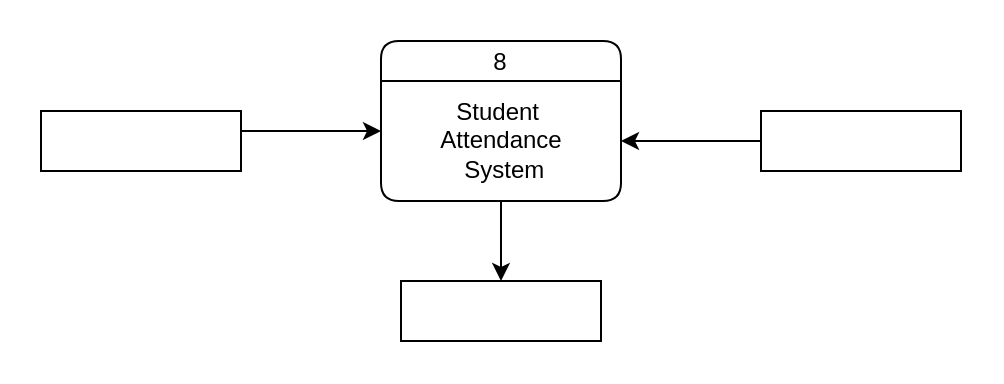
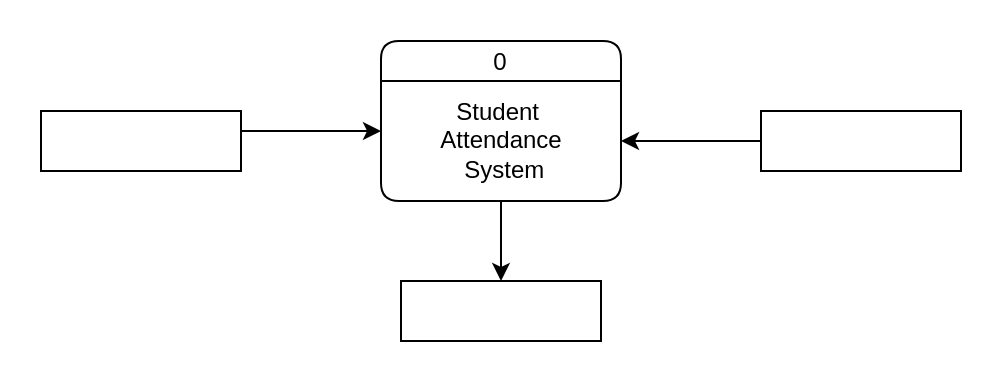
  <mxCell id="0" />
  <mxCell id="1" parent="0" />
  <mxCell id="2" value="" style="edgeStyle=orthogonalEdgeStyle;rounded=0;orthogonalLoop=1;jettySize=auto;html=1;" edge="1" parent="1" source="3" target="9"><mxGeometry relative="1" as="geometry" /></mxCell>
- <mxCell id="3" value="8" style="swimlane;fontStyle=0;childLayout=stackLayout;horizontal=1;startSize=20;fillColor=#ffffff;horizontalStack=0;resizeParent=1;resizeParentMax=0;resizeLast=0;collapsible=0;marginBottom=0;swimlaneFillColor=#ffffff;rounded=1;" vertex="1" parent="1"><mxGeometry x="190" y="20" width="120" height="80" as="geometry" /></mxCell>
+ <mxCell id="3" value="0" style="swimlane;fontStyle=0;childLayout=stackLayout;horizontal=1;startSize=20;fillColor=#ffffff;horizontalStack=0;resizeParent=1;resizeParentMax=0;resizeLast=0;collapsible=0;marginBottom=0;swimlaneFillColor=#ffffff;rounded=1;" vertex="1" parent="1"><mxGeometry x="190" y="20" width="120" height="80" as="geometry" /></mxCell>
  <mxCell id="4" value="Student&amp;nbsp;&lt;div&gt;Attendance&lt;div&gt;&amp;nbsp;System&lt;/div&gt;&lt;/div&gt;" style="text;html=1;align=center;verticalAlign=middle;resizable=0;points=[];autosize=1;strokeColor=none;fillColor=none;" vertex="1" parent="3"><mxGeometry y="20" width="120" height="60" as="geometry" /></mxCell>
  <mxCell id="5" value="" style="edgeStyle=orthogonalEdgeStyle;rounded=0;orthogonalLoop=1;jettySize=auto;html=1;" edge="1" parent="1" source="6" target="4"><mxGeometry relative="1" as="geometry"><Array as="points"><mxPoint x="170" y="65" /><mxPoint x="170" y="65" /></Array></mxGeometry></mxCell>
  <mxCell id="6" value="" style="html=1;dashed=0;whiteSpace=wrap;" vertex="1" parent="1"><mxGeometry x="20" y="55" width="100" height="30" as="geometry" /></mxCell>
  <mxCell id="7" value="" style="edgeStyle=orthogonalEdgeStyle;rounded=0;orthogonalLoop=1;jettySize=auto;html=1;" edge="1" parent="1" source="8" target="4"><mxGeometry relative="1" as="geometry" /></mxCell>
  <mxCell id="8" value="" style="html=1;dashed=0;whiteSpace=wrap;" vertex="1" parent="1"><mxGeometry x="380" y="55" width="100" height="30" as="geometry" /></mxCell>
  <mxCell id="9" value="" style="html=1;dashed=0;whiteSpace=wrap;" vertex="1" parent="1"><mxGeometry x="200" y="140" width="100" height="30" as="geometry" /></mxCell>
